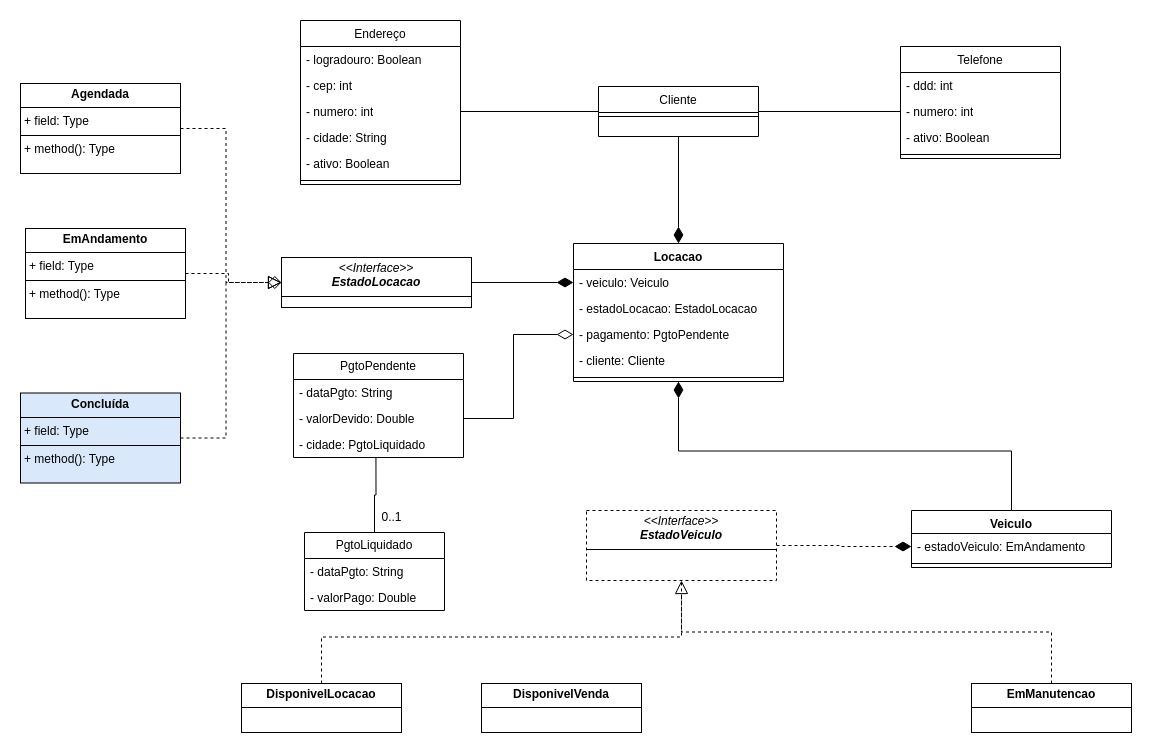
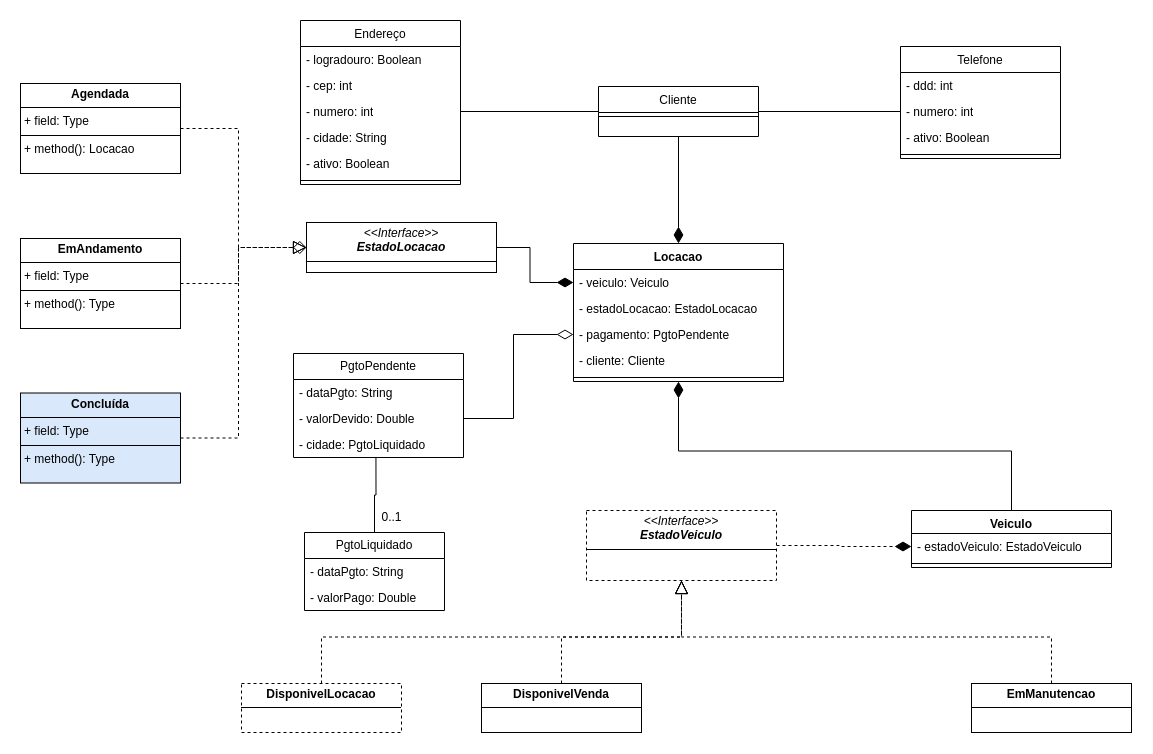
  <mxCell id="0" />
  <mxCell id="1" parent="0" />
  <mxCell id="2" style="edgeStyle=orthogonalEdgeStyle;rounded=0;orthogonalLoop=1;jettySize=auto;html=1;exitX=0.5;exitY=1;exitDx=0;exitDy=0;entryX=0.5;entryY=0;entryDx=0;entryDy=0;endSize=14;endArrow=diamondThin;endFill=1;" edge="1" parent="1" source="3" target="18"><mxGeometry relative="1" as="geometry" /></mxCell>
  <mxCell id="3" value="Cliente" style="swimlane;fontStyle=0;align=center;verticalAlign=top;childLayout=stackLayout;horizontal=1;startSize=26;horizontalStack=0;resizeParent=1;resizeLast=0;collapsible=1;marginBottom=0;rounded=0;shadow=0;strokeWidth=1;" parent="1" vertex="1"><mxGeometry x="598" y="86" width="160" height="50" as="geometry"><mxRectangle x="230" y="140" width="160" height="26" as="alternateBounds" /></mxGeometry></mxCell>
  <mxCell id="4" value="" style="line;html=1;strokeWidth=1;align=left;verticalAlign=middle;spacingTop=-1;spacingLeft=3;spacingRight=3;rotatable=0;labelPosition=right;points=[];portConstraint=eastwest;" parent="3" vertex="1"><mxGeometry y="26" width="160" height="8" as="geometry" /></mxCell>
  <mxCell id="5" value="Endereço" style="swimlane;fontStyle=0;align=center;verticalAlign=top;childLayout=stackLayout;horizontal=1;startSize=26;horizontalStack=0;resizeParent=1;resizeLast=0;collapsible=1;marginBottom=0;rounded=0;shadow=0;strokeWidth=1;" parent="1" vertex="1"><mxGeometry x="300" y="20" width="160" height="164" as="geometry"><mxRectangle x="130" y="380" width="160" height="26" as="alternateBounds" /></mxGeometry></mxCell>
  <mxCell id="6" value="- logradouro: Boolean" style="text;strokeColor=none;fillColor=none;align=left;verticalAlign=top;spacingLeft=4;spacingRight=4;overflow=hidden;rotatable=0;points=[[0,0.5],[1,0.5]];portConstraint=eastwest;whiteSpace=wrap;html=1;" vertex="1" parent="5"><mxGeometry y="26" width="160" height="26" as="geometry" /></mxCell>
  <mxCell id="7" value="- cep: int" style="text;strokeColor=none;fillColor=none;align=left;verticalAlign=top;spacingLeft=4;spacingRight=4;overflow=hidden;rotatable=0;points=[[0,0.5],[1,0.5]];portConstraint=eastwest;whiteSpace=wrap;html=1;" vertex="1" parent="5"><mxGeometry y="52" width="160" height="26" as="geometry" /></mxCell>
  <mxCell id="8" value="- numero: int" style="text;strokeColor=none;fillColor=none;align=left;verticalAlign=top;spacingLeft=4;spacingRight=4;overflow=hidden;rotatable=0;points=[[0,0.5],[1,0.5]];portConstraint=eastwest;whiteSpace=wrap;html=1;" vertex="1" parent="5"><mxGeometry y="78" width="160" height="26" as="geometry" /></mxCell>
  <mxCell id="9" value="- cidade: String" style="text;strokeColor=none;fillColor=none;align=left;verticalAlign=top;spacingLeft=4;spacingRight=4;overflow=hidden;rotatable=0;points=[[0,0.5],[1,0.5]];portConstraint=eastwest;whiteSpace=wrap;html=1;" vertex="1" parent="5"><mxGeometry y="104" width="160" height="26" as="geometry" /></mxCell>
  <mxCell id="10" value="- ativo: Boolean" style="text;strokeColor=none;fillColor=none;align=left;verticalAlign=top;spacingLeft=4;spacingRight=4;overflow=hidden;rotatable=0;points=[[0,0.5],[1,0.5]];portConstraint=eastwest;whiteSpace=wrap;html=1;" vertex="1" parent="5"><mxGeometry y="130" width="160" height="26" as="geometry" /></mxCell>
  <mxCell id="11" value="" style="line;html=1;strokeWidth=1;align=left;verticalAlign=middle;spacingTop=-1;spacingLeft=3;spacingRight=3;rotatable=0;labelPosition=right;points=[];portConstraint=eastwest;" parent="5" vertex="1"><mxGeometry y="156" width="160" height="8" as="geometry" /></mxCell>
  <mxCell id="12" style="edgeStyle=orthogonalEdgeStyle;rounded=0;orthogonalLoop=1;jettySize=auto;html=1;exitX=0;exitY=0.5;exitDx=0;exitDy=0;entryX=1;entryY=0.5;entryDx=0;entryDy=0;endArrow=none;startFill=0;" edge="1" parent="1" source="15" target="3"><mxGeometry relative="1" as="geometry"><mxPoint x="887" y="181.5" as="sourcePoint" /><mxPoint x="720" y="146" as="targetPoint" /></mxGeometry></mxCell>
  <mxCell id="13" value="Telefone" style="swimlane;fontStyle=0;align=center;verticalAlign=top;childLayout=stackLayout;horizontal=1;startSize=26;horizontalStack=0;resizeParent=1;resizeLast=0;collapsible=1;marginBottom=0;rounded=0;shadow=0;strokeWidth=1;" parent="1" vertex="1"><mxGeometry x="900" y="46" width="160" height="112" as="geometry"><mxRectangle x="340" y="380" width="170" height="26" as="alternateBounds" /></mxGeometry></mxCell>
  <mxCell id="14" value="- ddd: int" style="text;strokeColor=none;fillColor=none;align=left;verticalAlign=top;spacingLeft=4;spacingRight=4;overflow=hidden;rotatable=0;points=[[0,0.5],[1,0.5]];portConstraint=eastwest;whiteSpace=wrap;html=1;" vertex="1" parent="13"><mxGeometry y="26" width="160" height="26" as="geometry" /></mxCell>
  <mxCell id="15" value="- numero: int" style="text;strokeColor=none;fillColor=none;align=left;verticalAlign=top;spacingLeft=4;spacingRight=4;overflow=hidden;rotatable=0;points=[[0,0.5],[1,0.5]];portConstraint=eastwest;whiteSpace=wrap;html=1;" vertex="1" parent="13"><mxGeometry y="52" width="160" height="26" as="geometry" /></mxCell>
  <mxCell id="16" value="- ativo: Boolean" style="text;strokeColor=none;fillColor=none;align=left;verticalAlign=top;spacingLeft=4;spacingRight=4;overflow=hidden;rotatable=0;points=[[0,0.5],[1,0.5]];portConstraint=eastwest;whiteSpace=wrap;html=1;" vertex="1" parent="13"><mxGeometry y="78" width="160" height="26" as="geometry" /></mxCell>
  <mxCell id="17" value="" style="line;html=1;strokeWidth=1;align=left;verticalAlign=middle;spacingTop=-1;spacingLeft=3;spacingRight=3;rotatable=0;labelPosition=right;points=[];portConstraint=eastwest;" parent="13" vertex="1"><mxGeometry y="104" width="160" height="8" as="geometry" /></mxCell>
  <mxCell id="18" value="Locacao" style="swimlane;fontStyle=1;align=center;verticalAlign=top;childLayout=stackLayout;horizontal=1;startSize=26;horizontalStack=0;resizeParent=1;resizeParentMax=0;resizeLast=0;collapsible=1;marginBottom=0;whiteSpace=wrap;html=1;" vertex="1" parent="1"><mxGeometry x="573" y="243" width="210" height="138" as="geometry" /></mxCell>
  <mxCell id="19" value="- veiculo: Veiculo" style="text;strokeColor=none;fillColor=none;align=left;verticalAlign=top;spacingLeft=4;spacingRight=4;overflow=hidden;rotatable=0;points=[[0,0.5],[1,0.5]];portConstraint=eastwest;whiteSpace=wrap;html=1;" vertex="1" parent="18"><mxGeometry y="26" width="210" height="26" as="geometry" /></mxCell>
  <mxCell id="20" value="- estadoLocacao: EstadoLocacao" style="text;strokeColor=none;fillColor=none;align=left;verticalAlign=top;spacingLeft=4;spacingRight=4;overflow=hidden;rotatable=0;points=[[0,0.5],[1,0.5]];portConstraint=eastwest;whiteSpace=wrap;html=1;" vertex="1" parent="18"><mxGeometry y="52" width="210" height="26" as="geometry" /></mxCell>
  <mxCell id="21" value="- pagamento: PgtoPendente" style="text;strokeColor=none;fillColor=none;align=left;verticalAlign=top;spacingLeft=4;spacingRight=4;overflow=hidden;rotatable=0;points=[[0,0.5],[1,0.5]];portConstraint=eastwest;whiteSpace=wrap;html=1;" vertex="1" parent="18"><mxGeometry y="78" width="210" height="26" as="geometry" /></mxCell>
  <mxCell id="22" value="- cliente: Cliente" style="text;strokeColor=none;fillColor=none;align=left;verticalAlign=top;spacingLeft=4;spacingRight=4;overflow=hidden;rotatable=0;points=[[0,0.5],[1,0.5]];portConstraint=eastwest;whiteSpace=wrap;html=1;" vertex="1" parent="18"><mxGeometry y="104" width="210" height="26" as="geometry" /></mxCell>
  <mxCell id="23" value="" style="line;strokeWidth=1;fillColor=none;align=left;verticalAlign=middle;spacingTop=-1;spacingLeft=3;spacingRight=3;rotatable=0;labelPosition=right;points=[];portConstraint=eastwest;strokeColor=inherit;" vertex="1" parent="18"><mxGeometry y="130" width="210" height="8" as="geometry" /></mxCell>
  <mxCell id="24" style="edgeStyle=orthogonalEdgeStyle;rounded=0;orthogonalLoop=1;jettySize=auto;html=1;entryX=0;entryY=0.5;entryDx=0;entryDy=0;endSize=14;endArrow=diamondThin;endFill=1;exitX=1;exitY=0.5;exitDx=0;exitDy=0;" edge="1" parent="1" source="25" target="19"><mxGeometry relative="1" as="geometry"><mxPoint x="226" y="283" as="sourcePoint" /></mxGeometry></mxCell>
- <mxCell id="25" value="&lt;p style=&quot;margin:0px;margin-top:4px;text-align:center;&quot;&gt;&lt;i&gt;&amp;lt;&amp;lt;Interface&amp;gt;&amp;gt;&lt;br&gt;&lt;b&gt;EstadoLocacao&lt;/b&gt;&lt;/i&gt;&lt;/p&gt;&lt;hr size=&quot;1&quot; style=&quot;border-style:solid;&quot;&gt;&lt;p style=&quot;margin:0px;margin-left:4px;&quot;&gt;&lt;/p&gt;&lt;p style=&quot;margin:0px;margin-left:4px;&quot;&gt;&lt;br&gt;&lt;/p&gt;" style="verticalAlign=top;align=left;overflow=fill;html=1;whiteSpace=wrap;" vertex="1" parent="1"><mxGeometry x="281" y="257" width="190" height="50" as="geometry" /></mxCell>
+ <mxCell id="25" value="&lt;p style=&quot;margin:0px;margin-top:4px;text-align:center;&quot;&gt;&lt;i&gt;&amp;lt;&amp;lt;Interface&amp;gt;&amp;gt;&lt;br&gt;&lt;b&gt;EstadoLocacao&lt;/b&gt;&lt;/i&gt;&lt;/p&gt;&lt;hr size=&quot;1&quot; style=&quot;border-style:solid;&quot;&gt;&lt;p style=&quot;margin:0px;margin-left:4px;&quot;&gt;&lt;/p&gt;&lt;p style=&quot;margin:0px;margin-left:4px;&quot;&gt;&lt;br&gt;&lt;/p&gt;" style="verticalAlign=top;align=left;overflow=fill;html=1;whiteSpace=wrap;" vertex="1" parent="1"><mxGeometry x="306" y="222" width="190" height="50" as="geometry" /></mxCell>
  <mxCell id="26" style="edgeStyle=orthogonalEdgeStyle;rounded=0;orthogonalLoop=1;jettySize=auto;html=1;exitX=1;exitY=0.5;exitDx=0;exitDy=0;entryX=0;entryY=0.5;entryDx=0;entryDy=0;dashed=1;strokeColor=default;align=center;verticalAlign=middle;fontFamily=Helvetica;fontSize=11;fontColor=default;labelBackgroundColor=default;endArrow=block;endFill=0;endSize=11;" edge="1" parent="1" source="27" target="25"><mxGeometry relative="1" as="geometry" /></mxCell>
- <mxCell id="27" value="&lt;p style=&quot;margin:0px;margin-top:4px;text-align:center;&quot;&gt;&lt;b&gt;Agendada&lt;/b&gt;&lt;/p&gt;&lt;hr size=&quot;1&quot; style=&quot;border-style:solid;&quot;&gt;&lt;p style=&quot;margin:0px;margin-left:4px;&quot;&gt;+ field: Type&lt;/p&gt;&lt;hr size=&quot;1&quot; style=&quot;border-style:solid;&quot;&gt;&lt;p style=&quot;margin:0px;margin-left:4px;&quot;&gt;+ method(): Type&lt;/p&gt;" style="verticalAlign=top;align=left;overflow=fill;html=1;whiteSpace=wrap;" vertex="1" parent="1"><mxGeometry x="20" y="83" width="160" height="90" as="geometry" /></mxCell>
+ <mxCell id="27" value="&lt;p style=&quot;margin:0px;margin-top:4px;text-align:center;&quot;&gt;&lt;b&gt;Agendada&lt;/b&gt;&lt;/p&gt;&lt;hr size=&quot;1&quot; style=&quot;border-style:solid;&quot;&gt;&lt;p style=&quot;margin:0px;margin-left:4px;&quot;&gt;+ field: Type&lt;/p&gt;&lt;hr size=&quot;1&quot; style=&quot;border-style:solid;&quot;&gt;&lt;p style=&quot;margin:0px;margin-left:4px;&quot;&gt;+ method(): Locacao&lt;/p&gt;" style="verticalAlign=top;align=left;overflow=fill;html=1;whiteSpace=wrap;" vertex="1" parent="1"><mxGeometry x="20" y="83" width="160" height="90" as="geometry" /></mxCell>
  <mxCell id="28" style="edgeStyle=orthogonalEdgeStyle;rounded=0;orthogonalLoop=1;jettySize=auto;html=1;exitX=1;exitY=0.5;exitDx=0;exitDy=0;dashed=1;strokeColor=default;align=center;verticalAlign=middle;fontFamily=Helvetica;fontSize=11;fontColor=default;labelBackgroundColor=default;endArrow=diamond;endFill=0;endSize=11;entryX=0;entryY=0.5;entryDx=0;entryDy=0;" edge="1" parent="1" source="29" target="25"><mxGeometry relative="1" as="geometry"><mxPoint x="376" y="354" as="targetPoint" /></mxGeometry></mxCell>
- <mxCell id="29" value="&lt;p style=&quot;margin:0px;margin-top:4px;text-align:center;&quot;&gt;&lt;b&gt;EmAndamento&lt;/b&gt;&lt;/p&gt;&lt;hr size=&quot;1&quot; style=&quot;border-style:solid;&quot;&gt;&lt;p style=&quot;margin:0px;margin-left:4px;&quot;&gt;+ field: Type&lt;/p&gt;&lt;hr size=&quot;1&quot; style=&quot;border-style:solid;&quot;&gt;&lt;p style=&quot;margin:0px;margin-left:4px;&quot;&gt;+ method(): Type&lt;/p&gt;" style="verticalAlign=top;align=left;overflow=fill;html=1;whiteSpace=wrap;" vertex="1" parent="1"><mxGeometry x="25" y="228" width="160" height="90" as="geometry" /></mxCell>
+ <mxCell id="29" value="&lt;p style=&quot;margin:0px;margin-top:4px;text-align:center;&quot;&gt;&lt;b&gt;EmAndamento&lt;/b&gt;&lt;/p&gt;&lt;hr size=&quot;1&quot; style=&quot;border-style:solid;&quot;&gt;&lt;p style=&quot;margin:0px;margin-left:4px;&quot;&gt;+ field: Type&lt;/p&gt;&lt;hr size=&quot;1&quot; style=&quot;border-style:solid;&quot;&gt;&lt;p style=&quot;margin:0px;margin-left:4px;&quot;&gt;+ method(): Type&lt;/p&gt;" style="verticalAlign=top;align=left;overflow=fill;html=1;whiteSpace=wrap;" vertex="1" parent="1"><mxGeometry x="20" y="238" width="160" height="90" as="geometry" /></mxCell>
  <mxCell id="30" style="edgeStyle=orthogonalEdgeStyle;rounded=0;orthogonalLoop=1;jettySize=auto;html=1;exitX=1;exitY=0.5;exitDx=0;exitDy=0;entryX=0;entryY=0.5;entryDx=0;entryDy=0;endSize=11;endArrow=block;endFill=0;dashed=1;" edge="1" parent="1" source="31" target="25"><mxGeometry relative="1" as="geometry" /></mxCell>
  <mxCell id="31" value="&lt;p style=&quot;margin:0px;margin-top:4px;text-align:center;&quot;&gt;&lt;b&gt;Concluída&lt;/b&gt;&lt;/p&gt;&lt;hr size=&quot;1&quot; style=&quot;border-style:solid;&quot;&gt;&lt;p style=&quot;margin:0px;margin-left:4px;&quot;&gt;+ field: Type&lt;/p&gt;&lt;hr size=&quot;1&quot; style=&quot;border-style:solid;&quot;&gt;&lt;p style=&quot;margin:0px;margin-left:4px;&quot;&gt;+ method(): Type&lt;/p&gt;" style="verticalAlign=top;align=left;overflow=fill;html=1;whiteSpace=wrap;fillColor=#dae8fc;" vertex="1" parent="1"><mxGeometry x="20" y="392.5" width="160" height="90" as="geometry" /></mxCell>
  <mxCell id="32" style="edgeStyle=orthogonalEdgeStyle;rounded=0;orthogonalLoop=1;jettySize=auto;html=1;exitX=1;exitY=0.5;exitDx=0;exitDy=0;entryX=0;entryY=0.5;entryDx=0;entryDy=0;endArrow=none;startFill=0;" edge="1" parent="1" source="8" target="3"><mxGeometry relative="1" as="geometry" /></mxCell>
  <mxCell id="33" style="edgeStyle=orthogonalEdgeStyle;rounded=0;orthogonalLoop=1;jettySize=auto;html=1;exitX=0.5;exitY=0;exitDx=0;exitDy=0;entryX=0.5;entryY=1;entryDx=0;entryDy=0;endArrow=diamondThin;endFill=1;endSize=14;" edge="1" parent="1" source="34" target="18"><mxGeometry relative="1" as="geometry"><mxPoint x="663" y="383" as="targetPoint" /></mxGeometry></mxCell>
  <mxCell id="34" value="Veiculo" style="swimlane;fontStyle=1;align=center;verticalAlign=top;childLayout=stackLayout;horizontal=1;startSize=23;horizontalStack=0;resizeParent=1;resizeParentMax=0;resizeLast=0;collapsible=1;marginBottom=0;whiteSpace=wrap;html=1;" vertex="1" parent="1"><mxGeometry x="911" y="510" width="200" height="57" as="geometry" /></mxCell>
- <mxCell id="35" value="- estadoVeiculo: EmAndamento" style="text;strokeColor=none;fillColor=none;align=left;verticalAlign=top;spacingLeft=4;spacingRight=4;overflow=hidden;rotatable=0;points=[[0,0.5],[1,0.5]];portConstraint=eastwest;whiteSpace=wrap;html=1;" vertex="1" parent="34"><mxGeometry y="23" width="200" height="26" as="geometry" /></mxCell>
+ <mxCell id="35" value="- estadoVeiculo: EstadoVeiculo" style="text;strokeColor=none;fillColor=none;align=left;verticalAlign=top;spacingLeft=4;spacingRight=4;overflow=hidden;rotatable=0;points=[[0,0.5],[1,0.5]];portConstraint=eastwest;whiteSpace=wrap;html=1;" vertex="1" parent="34"><mxGeometry y="23" width="200" height="26" as="geometry" /></mxCell>
  <mxCell id="36" value="" style="line;strokeWidth=1;fillColor=none;align=left;verticalAlign=middle;spacingTop=-1;spacingLeft=3;spacingRight=3;rotatable=0;labelPosition=right;points=[];portConstraint=eastwest;strokeColor=inherit;" vertex="1" parent="34"><mxGeometry y="49" width="200" height="8" as="geometry" /></mxCell>
  <mxCell id="37" style="edgeStyle=orthogonalEdgeStyle;rounded=0;orthogonalLoop=1;jettySize=auto;html=1;endSize=14;endArrow=diamondThin;endFill=1;exitX=1;exitY=0.5;exitDx=0;exitDy=0;entryX=0;entryY=0.5;entryDx=0;entryDy=0;dashed=1;" edge="1" parent="1" source="38" target="35"><mxGeometry relative="1" as="geometry"><mxPoint x="531" y="580" as="sourcePoint" /><mxPoint x="911" y="580" as="targetPoint" /></mxGeometry></mxCell>
  <mxCell id="38" value="&lt;p style=&quot;margin:0px;margin-top:4px;text-align:center;&quot;&gt;&lt;i&gt;&amp;lt;&amp;lt;Interface&amp;gt;&amp;gt;&lt;br&gt;&lt;b&gt;EstadoVeiculo&lt;/b&gt;&lt;/i&gt;&lt;/p&gt;&lt;hr size=&quot;1&quot; style=&quot;border-style:solid;&quot;&gt;&lt;p style=&quot;margin:0px;margin-left:4px;&quot;&gt;&lt;/p&gt;&lt;p style=&quot;margin:0px;margin-left:4px;&quot;&gt;&lt;br&gt;&lt;/p&gt;" style="verticalAlign=top;align=left;overflow=fill;html=1;whiteSpace=wrap;dashed=1;" vertex="1" parent="1"><mxGeometry x="586" y="510" width="190" height="70" as="geometry" /></mxCell>
+ <mxCell id="39" style="edgeStyle=orthogonalEdgeStyle;rounded=0;orthogonalLoop=1;jettySize=auto;html=1;exitX=0.5;exitY=0;exitDx=0;exitDy=0;entryX=0.5;entryY=1;entryDx=0;entryDy=0;dashed=1;strokeColor=default;align=center;verticalAlign=middle;fontFamily=Helvetica;fontSize=11;fontColor=default;labelBackgroundColor=default;endArrow=block;endFill=0;endSize=11;" edge="1" parent="1" source="40" target="38"><mxGeometry relative="1" as="geometry" /></mxCell>
  <mxCell id="40" value="&lt;p style=&quot;margin:0px;margin-top:4px;text-align:center;&quot;&gt;&lt;b&gt;DisponivelVenda&lt;/b&gt;&lt;/p&gt;&lt;hr size=&quot;1&quot; style=&quot;border-style:solid;&quot;&gt;&lt;p style=&quot;margin:0px;margin-left:4px;&quot;&gt;&lt;/p&gt;&lt;p style=&quot;margin:0px;margin-left:4px;&quot;&gt;&lt;br&gt;&lt;/p&gt;" style="verticalAlign=top;align=left;overflow=fill;html=1;whiteSpace=wrap;" vertex="1" parent="1"><mxGeometry x="481" y="683" width="160" height="49" as="geometry" /></mxCell>
- <mxCell id="41" style="edgeStyle=orthogonalEdgeStyle;rounded=0;orthogonalLoop=1;jettySize=auto;html=1;exitX=0.5;exitY=0;exitDx=0;exitDy=0;entryX=0.5;entryY=1;entryDx=0;entryDy=0;endSize=11;endArrow=none;endFill=0;dashed=1;" edge="1" parent="1" source="42" target="38"><mxGeometry relative="1" as="geometry" /></mxCell>
+ <mxCell id="41" style="edgeStyle=orthogonalEdgeStyle;rounded=0;orthogonalLoop=1;jettySize=auto;html=1;exitX=0.5;exitY=0;exitDx=0;exitDy=0;entryX=0.5;entryY=1;entryDx=0;entryDy=0;endSize=11;endArrow=block;endFill=0;dashed=1;" edge="1" parent="1" source="42" target="38"><mxGeometry relative="1" as="geometry" /></mxCell>
  <mxCell id="42" value="&lt;p style=&quot;margin:0px;margin-top:4px;text-align:center;&quot;&gt;&lt;b&gt;EmManutencao&lt;/b&gt;&lt;/p&gt;&lt;hr size=&quot;1&quot; style=&quot;border-style:solid;&quot;&gt;&lt;p style=&quot;margin:0px;margin-left:4px;&quot;&gt;&lt;/p&gt;&lt;p style=&quot;margin:0px;margin-left:4px;&quot;&gt;&lt;br&gt;&lt;/p&gt;" style="verticalAlign=top;align=left;overflow=fill;html=1;whiteSpace=wrap;" vertex="1" parent="1"><mxGeometry x="971" y="683" width="160" height="49" as="geometry" /></mxCell>
  <mxCell id="43" style="edgeStyle=orthogonalEdgeStyle;rounded=0;orthogonalLoop=1;jettySize=auto;html=1;exitX=0.5;exitY=0;exitDx=0;exitDy=0;entryX=0.5;entryY=1;entryDx=0;entryDy=0;endSize=11;endArrow=block;endFill=0;dashed=1;" edge="1" parent="1" source="44" target="38"><mxGeometry relative="1" as="geometry" /></mxCell>
- <mxCell id="44" value="&lt;p style=&quot;margin:0px;margin-top:4px;text-align:center;&quot;&gt;&lt;b&gt;DisponivelLocacao&lt;/b&gt;&lt;/p&gt;&lt;hr size=&quot;1&quot; style=&quot;border-style:solid;&quot;&gt;&lt;p style=&quot;margin:0px;margin-left:4px;&quot;&gt;&lt;/p&gt;&lt;p style=&quot;margin:0px;margin-left:4px;&quot;&gt;&lt;br&gt;&lt;/p&gt;" style="verticalAlign=top;align=left;overflow=fill;html=1;whiteSpace=wrap;" vertex="1" parent="1"><mxGeometry x="241" y="683" width="160" height="49" as="geometry" /></mxCell>
+ <mxCell id="44" value="&lt;p style=&quot;margin:0px;margin-top:4px;text-align:center;&quot;&gt;&lt;b&gt;DisponivelLocacao&lt;/b&gt;&lt;/p&gt;&lt;hr size=&quot;1&quot; style=&quot;border-style:solid;&quot;&gt;&lt;p style=&quot;margin:0px;margin-left:4px;&quot;&gt;&lt;/p&gt;&lt;p style=&quot;margin:0px;margin-left:4px;&quot;&gt;&lt;br&gt;&lt;/p&gt;" style="verticalAlign=top;align=left;overflow=fill;html=1;whiteSpace=wrap;dashed=1;" vertex="1" parent="1"><mxGeometry x="241" y="683" width="160" height="49" as="geometry" /></mxCell>
  <mxCell id="45" value="PgtoPendente" style="swimlane;fontStyle=0;childLayout=stackLayout;horizontal=1;startSize=26;fillColor=none;horizontalStack=0;resizeParent=1;resizeParentMax=0;resizeLast=0;collapsible=1;marginBottom=0;whiteSpace=wrap;html=1;" vertex="1" parent="1"><mxGeometry x="293" y="353" width="170" height="104" as="geometry" /></mxCell>
  <mxCell id="46" value="- dataPgto: String" style="text;strokeColor=none;fillColor=none;align=left;verticalAlign=top;spacingLeft=4;spacingRight=4;overflow=hidden;rotatable=0;points=[[0,0.5],[1,0.5]];portConstraint=eastwest;whiteSpace=wrap;html=1;" vertex="1" parent="45"><mxGeometry y="26" width="170" height="26" as="geometry" /></mxCell>
  <mxCell id="47" value="- valorDevido: Double" style="text;strokeColor=none;fillColor=none;align=left;verticalAlign=top;spacingLeft=4;spacingRight=4;overflow=hidden;rotatable=0;points=[[0,0.5],[1,0.5]];portConstraint=eastwest;whiteSpace=wrap;html=1;" vertex="1" parent="45"><mxGeometry y="52" width="170" height="26" as="geometry" /></mxCell>
  <mxCell id="48" value="- cidade: PgtoLiquidado" style="text;strokeColor=none;fillColor=none;align=left;verticalAlign=top;spacingLeft=4;spacingRight=4;overflow=hidden;rotatable=0;points=[[0,0.5],[1,0.5]];portConstraint=eastwest;whiteSpace=wrap;html=1;" vertex="1" parent="45"><mxGeometry y="78" width="170" height="26" as="geometry" /></mxCell>
  <mxCell id="49" value="PgtoLiquidado" style="swimlane;fontStyle=0;childLayout=stackLayout;horizontal=1;startSize=26;fillColor=none;horizontalStack=0;resizeParent=1;resizeParentMax=0;resizeLast=0;collapsible=1;marginBottom=0;whiteSpace=wrap;html=1;" vertex="1" parent="1"><mxGeometry x="304" y="532" width="140" height="78" as="geometry" /></mxCell>
  <mxCell id="50" value="- dataPgto: String" style="text;strokeColor=none;fillColor=none;align=left;verticalAlign=top;spacingLeft=4;spacingRight=4;overflow=hidden;rotatable=0;points=[[0,0.5],[1,0.5]];portConstraint=eastwest;whiteSpace=wrap;html=1;" vertex="1" parent="49"><mxGeometry y="26" width="140" height="26" as="geometry" /></mxCell>
  <mxCell id="51" value="- valorPago: Double" style="text;strokeColor=none;fillColor=none;align=left;verticalAlign=top;spacingLeft=4;spacingRight=4;overflow=hidden;rotatable=0;points=[[0,0.5],[1,0.5]];portConstraint=eastwest;whiteSpace=wrap;html=1;" vertex="1" parent="49"><mxGeometry y="52" width="140" height="26" as="geometry" /></mxCell>
  <mxCell id="52" style="edgeStyle=orthogonalEdgeStyle;rounded=0;orthogonalLoop=1;jettySize=auto;html=1;exitX=0.5;exitY=0;exitDx=0;exitDy=0;entryX=0.485;entryY=0.978;entryDx=0;entryDy=0;entryPerimeter=0;endArrow=none;startFill=0;" edge="1" parent="1" source="49" target="48"><mxGeometry relative="1" as="geometry" /></mxCell>
  <mxCell id="53" value="0..1" style="text;html=1;align=center;verticalAlign=middle;resizable=0;points=[];autosize=1;strokeColor=none;fillColor=none;" vertex="1" parent="1"><mxGeometry x="371" y="502" width="40" height="30" as="geometry" /></mxCell>
  <mxCell id="54" style="edgeStyle=orthogonalEdgeStyle;rounded=0;orthogonalLoop=1;jettySize=auto;html=1;exitX=1;exitY=0.5;exitDx=0;exitDy=0;entryX=0;entryY=0.5;entryDx=0;entryDy=0;endArrow=diamondThin;endFill=0;endSize=14;" edge="1" parent="1" source="47" target="21"><mxGeometry relative="1" as="geometry" /></mxCell>
